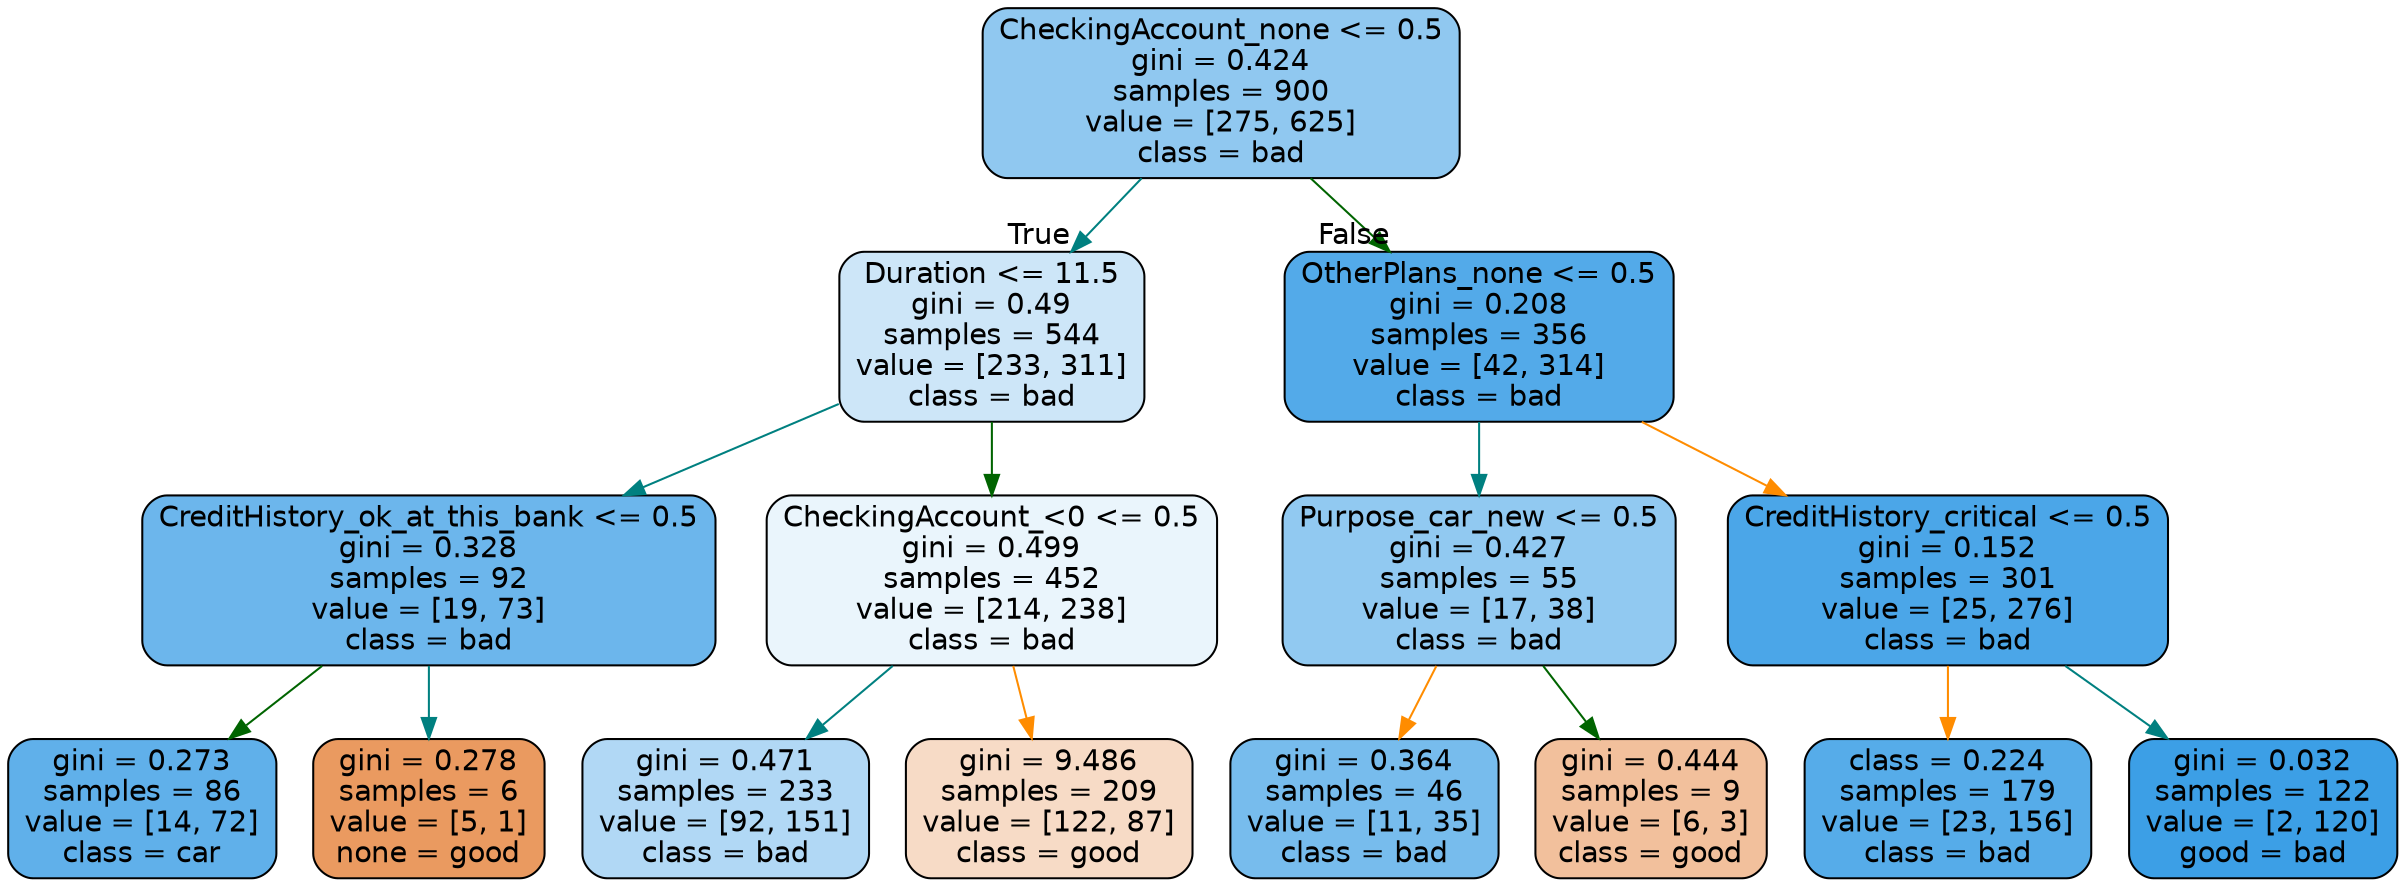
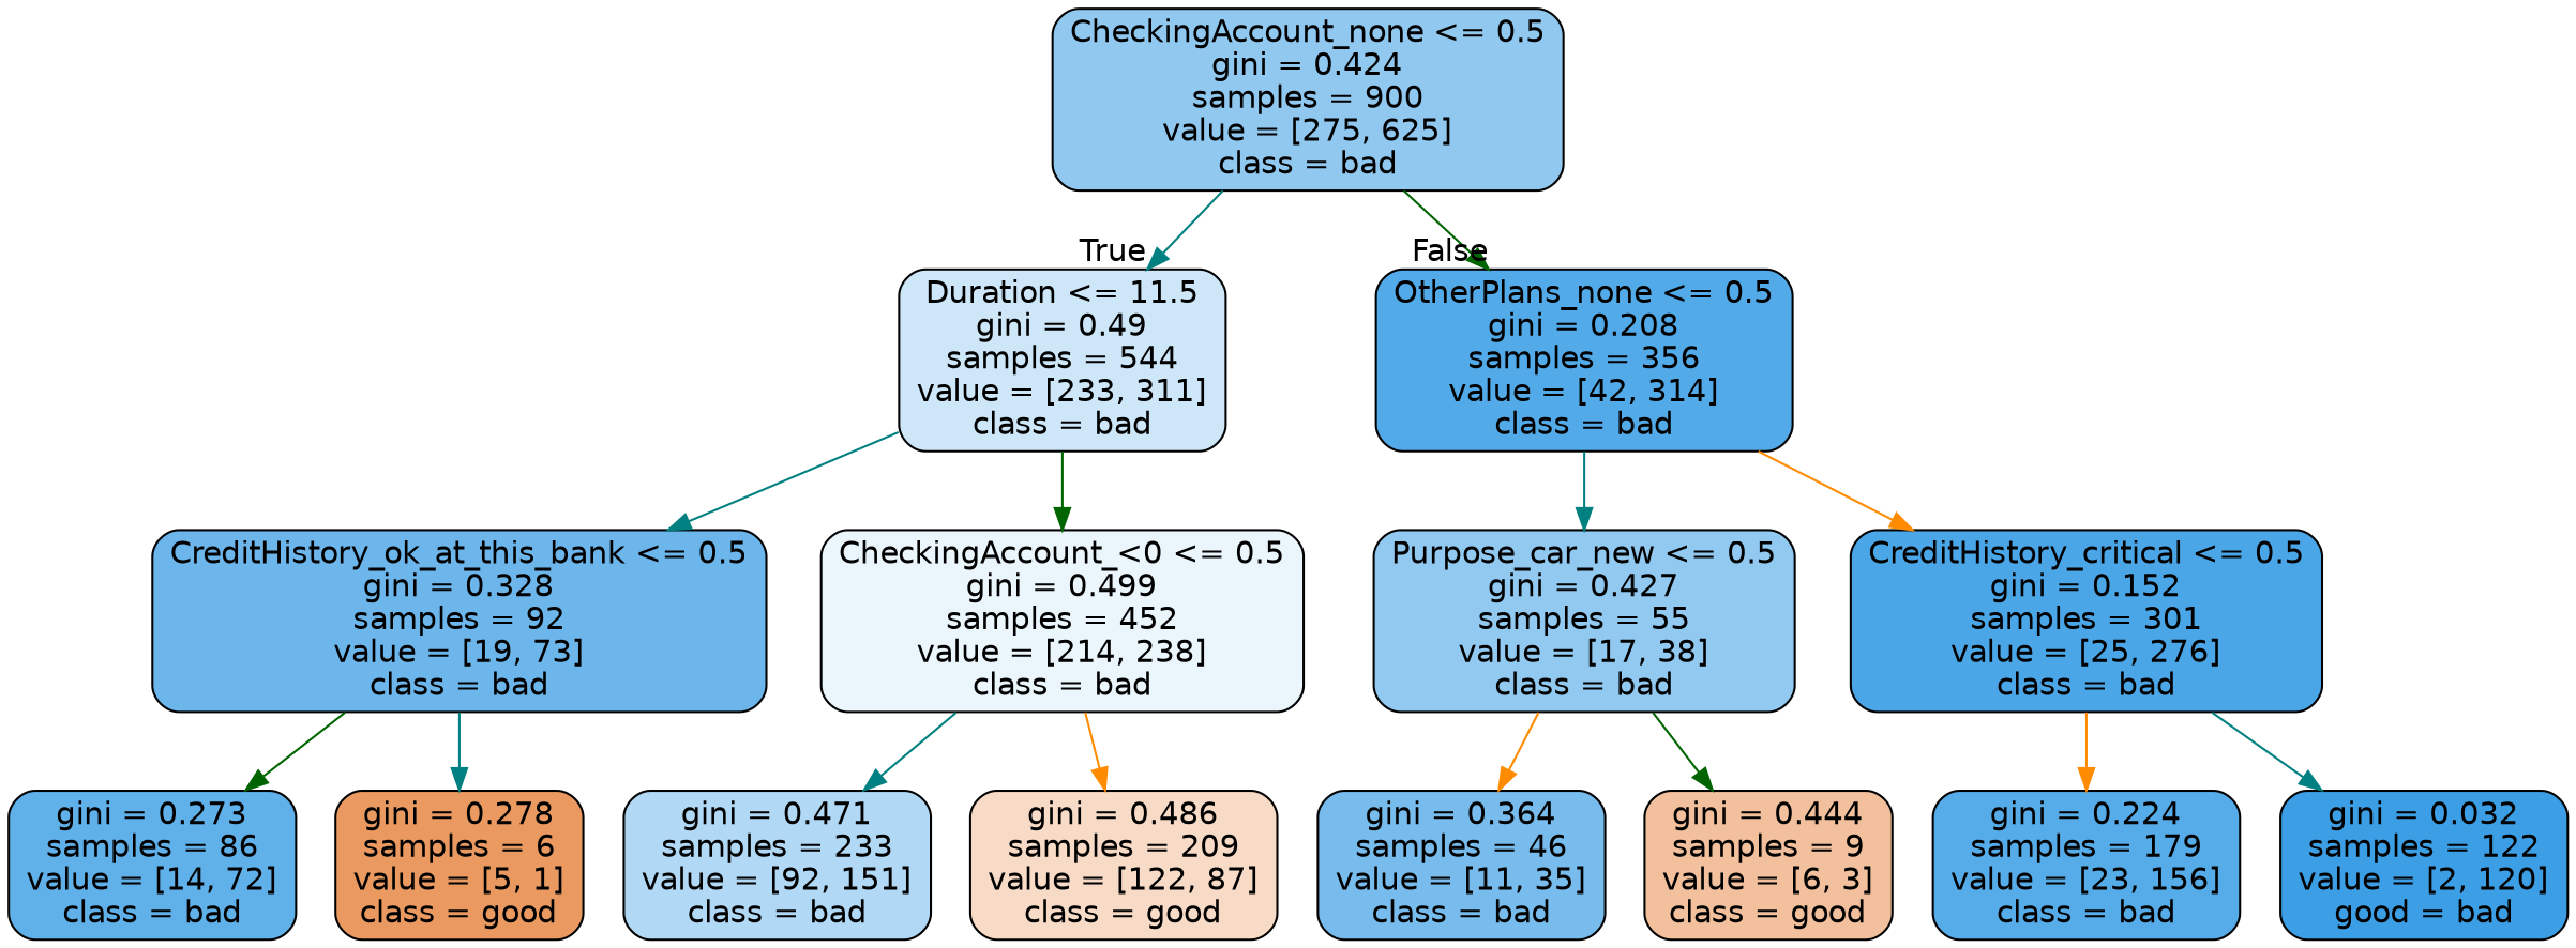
  digraph {
    node [color=black fontname=helvetica shape=box style="filled, rounded"]
    edge [color=teal fontname=helvetica]
    n1 [fillcolor="#399de58f" label="CheckingAccount_none <= 0.5\ngini = 0.424\nsamples = 900\nvalue = [275, 625]\nclass = bad"]
    n2 [fillcolor="#399de540" label="Duration <= 11.5\ngini = 0.49\nsamples = 544\nvalue = [233, 311]\nclass = bad"]
    n3 [fillcolor="#399de5dd" label="OtherPlans_none <= 0.5\ngini = 0.208\nsamples = 356\nvalue = [42, 314]\nclass = bad"]
    n4 [fillcolor="#399de5bd" label="CreditHistory_ok_at_this_bank <= 0.5\ngini = 0.328\nsamples = 92\nvalue = [19, 73]\nclass = bad"]
    n5 [fillcolor="#399de51a" label="CheckingAccount_<0 <= 0.5\ngini = 0.499\nsamples = 452\nvalue = [214, 238]\nclass = bad"]
    n6 [fillcolor="#399de58d" label="Purpose_car_new <= 0.5\ngini = 0.427\nsamples = 55\nvalue = [17, 38]\nclass = bad"]
    n7 [fillcolor="#399de5e8" label="CreditHistory_critical <= 0.5\ngini = 0.152\nsamples = 301\nvalue = [25, 276]\nclass = bad"]
-   n8 [fillcolor="#399de5cd" label="gini = 0.273\nsamples = 86\nvalue = [14, 72]\nclass = car"]
-   n9 [fillcolor="#e58139cc" label="gini = 0.278\nsamples = 6\nvalue = [5, 1]\nnone = good"]
+   n8 [fillcolor="#399de5cd" label="gini = 0.273\nsamples = 86\nvalue = [14, 72]\nclass = bad"]
+   n9 [fillcolor="#e58139cc" label="gini = 0.278\nsamples = 6\nvalue = [5, 1]\nclass = good"]
    n10 [fillcolor="#399de564" label="gini = 0.471\nsamples = 233\nvalue = [92, 151]\nclass = bad"]
-   n11 [fillcolor="#e5813949" label="gini = 9.486\nsamples = 209\nvalue = [122, 87]\nclass = good"]
+   n11 [fillcolor="#e5813949" label="gini = 0.486\nsamples = 209\nvalue = [122, 87]\nclass = good"]
    n12 [fillcolor="#399de5af" label="gini = 0.364\nsamples = 46\nvalue = [11, 35]\nclass = bad"]
    n13 [fillcolor="#e581397f" label="gini = 0.444\nsamples = 9\nvalue = [6, 3]\nclass = good"]
-   n14 [fillcolor="#399de5d9" label="class = 0.224\nsamples = 179\nvalue = [23, 156]\nclass = bad"]
+   n14 [fillcolor="#399de5d9" label="gini = 0.224\nsamples = 179\nvalue = [23, 156]\nclass = bad"]
    n15 [fillcolor="#399de5fb" label="gini = 0.032\nsamples = 122\nvalue = [2, 120]\ngood = bad"]
    n1 -> n2 [headlabel=True labelangle=45 labeldistance=2.5]
    n1 -> n3 [color=darkgreen headlabel=False labelangle=-45 labeldistance=2.5]
    n2 -> n4
    n2 -> n5 [color=darkgreen]
    n3 -> n6
    n3 -> n7 [color=darkorange]
    n4 -> n8 [color=darkgreen]
    n4 -> n9
    n5 -> n10
    n5 -> n11 [color=darkorange]
    n6 -> n12 [color=darkorange]
    n6 -> n13 [color=darkgreen]
    n7 -> n14 [color=darkorange]
    n7 -> n15
  }
